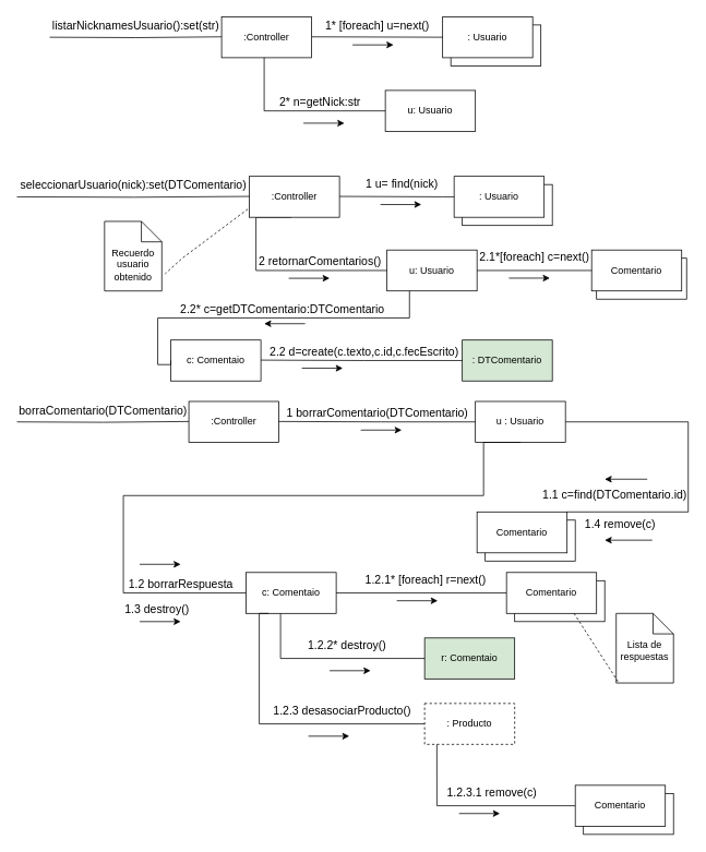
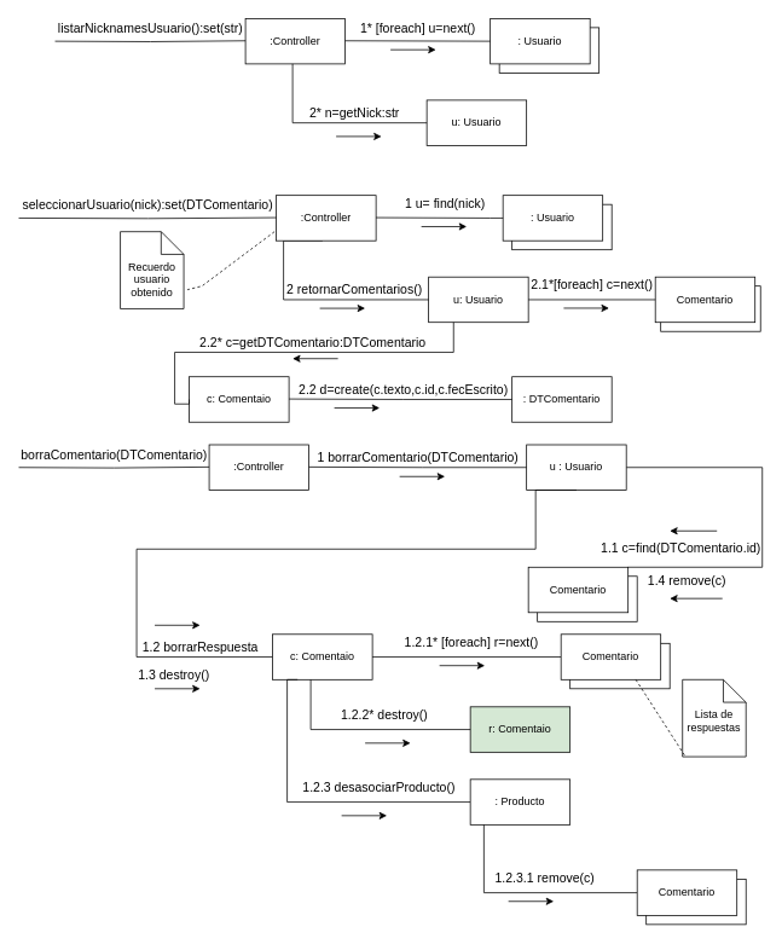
  <mxCell id="0" />
  <mxCell id="1" parent="0" />
  <mxCell id="2" value=":Controller" style="html=1;whiteSpace=wrap;" vertex="1" parent="1"><mxGeometry x="270" y="20" width="110" height="50" as="geometry" /></mxCell>
  <mxCell id="3" value="Object" style="html=1;whiteSpace=wrap;" vertex="1" parent="1"><mxGeometry x="550" y="30" width="110" height="50" as="geometry" /></mxCell>
  <mxCell id="4" value=": Usuario" style="html=1;whiteSpace=wrap;" vertex="1" parent="1"><mxGeometry x="540" y="20" width="110" height="50" as="geometry" /></mxCell>
  <mxCell id="5" value="&lt;font style=&quot;font-size: 14px;&quot;&gt;1* [foreach] u=next()&lt;/font&gt;" style="endArrow=none;html=1;endSize=12;startArrow=none;startSize=14;startFill=0;edgeStyle=orthogonalEdgeStyle;align=center;verticalAlign=bottom;endFill=0;rounded=0;entryX=0;entryY=0.5;entryDx=0;entryDy=0;" edge="1" parent="1" target="4"><mxGeometry y="3" relative="1" as="geometry"><mxPoint x="380" y="44.5" as="sourcePoint" /><mxPoint x="540" y="44.5" as="targetPoint" /></mxGeometry></mxCell>
  <mxCell id="6" value="&lt;font style=&quot;font-size: 14px;&quot;&gt;listarNicknamesUsuario():set(str&lt;/font&gt;&lt;span style=&quot;font-size: 14px; background-color: light-dark(#ffffff, var(--ge-dark-color, #121212)); color: light-dark(rgb(0, 0, 0), rgb(255, 255, 255));&quot;&gt;)&lt;/span&gt;" style="endArrow=none;html=1;endSize=12;startArrow=none;startSize=14;startFill=0;edgeStyle=orthogonalEdgeStyle;align=center;verticalAlign=bottom;endFill=0;rounded=0;" edge="1" parent="1"><mxGeometry y="3" relative="1" as="geometry"><mxPoint x="60" y="45" as="sourcePoint" /><mxPoint x="270" y="44.5" as="targetPoint" /></mxGeometry></mxCell>
  <mxCell id="7" value="u: Usuario" style="html=1;whiteSpace=wrap;" vertex="1" parent="1"><mxGeometry x="472" y="305" width="110" height="50" as="geometry" /></mxCell>
  <mxCell id="8" value="&lt;font style=&quot;font-size: 14px;&quot;&gt;2 retornarComentarios()&lt;/font&gt;" style="endArrow=none;html=1;endSize=12;startArrow=none;startSize=14;startFill=0;edgeStyle=orthogonalEdgeStyle;align=center;verticalAlign=bottom;endFill=0;rounded=0;exitX=0.5;exitY=1;exitDx=0;exitDy=0;entryX=0;entryY=0.5;entryDx=0;entryDy=0;" edge="1" parent="1" target="7"><mxGeometry x="0.388" relative="1" as="geometry"><mxPoint x="355" y="265" as="sourcePoint" /><mxPoint x="560" y="369.5" as="targetPoint" /><Array as="points"><mxPoint x="312" y="265" /><mxPoint x="312" y="330" /></Array><mxPoint as="offset" /></mxGeometry></mxCell>
  <mxCell id="9" value="" style="endArrow=classic;html=1;rounded=0;" edge="1" parent="1"><mxGeometry width="50" height="50" relative="1" as="geometry"><mxPoint x="352" y="339.5" as="sourcePoint" /><mxPoint x="402" y="339.5" as="targetPoint" /></mxGeometry></mxCell>
  <mxCell id="10" value="" style="endArrow=classic;html=1;rounded=0;" edge="1" parent="1"><mxGeometry width="50" height="50" relative="1" as="geometry"><mxPoint x="430" y="54.37" as="sourcePoint" /><mxPoint x="480" y="54.37" as="targetPoint" /></mxGeometry></mxCell>
  <mxCell id="11" value=":Controller" style="html=1;whiteSpace=wrap;" vertex="1" parent="1"><mxGeometry x="304" y="215" width="110" height="50" as="geometry" /></mxCell>
  <mxCell id="12" value="&lt;font style=&quot;font-size: 14px;&quot;&gt;seleccionarUsuario(nick):set(DTComentario)&lt;/font&gt;" style="endArrow=none;html=1;endSize=12;startArrow=none;startSize=14;startFill=0;edgeStyle=orthogonalEdgeStyle;align=center;verticalAlign=bottom;endFill=0;rounded=0;" edge="1" parent="1"><mxGeometry y="3" relative="1" as="geometry"><mxPoint y="240" as="sourcePoint" x="20" /><mxPoint x="304" y="239.5" as="targetPoint" /></mxGeometry></mxCell>
  <mxCell id="13" value="&lt;font style=&quot;font-size: 14px;&quot;&gt;1 u= find(nick)&lt;/font&gt;" style="endArrow=none;html=1;endSize=12;startArrow=none;startSize=14;startFill=0;edgeStyle=orthogonalEdgeStyle;align=center;verticalAlign=bottom;endFill=0;rounded=0;entryX=0;entryY=0.5;entryDx=0;entryDy=0;" edge="1" parent="1"><mxGeometry x="-0.393" y="5" relative="1" as="geometry"><mxPoint x="414" y="239.5" as="sourcePoint" /><mxPoint x="664" y="240" as="targetPoint" /><mxPoint as="offset" /></mxGeometry></mxCell>
  <mxCell id="14" value="Object" style="html=1;whiteSpace=wrap;" vertex="1" parent="1"><mxGeometry x="564" y="225" width="110" height="50" as="geometry" /></mxCell>
  <mxCell id="15" value=": Usuario" style="html=1;whiteSpace=wrap;" vertex="1" parent="1"><mxGeometry x="554" y="215" width="110" height="50" as="geometry" /></mxCell>
- <mxCell id="16" value="Recuerdo usuario obtenido" style="shape=note2;boundedLbl=1;whiteSpace=wrap;html=1;size=25;verticalAlign=top;align=center;" vertex="1" parent="1"><mxGeometry x="127" y="270" width="70" height="85" as="geometry" /></mxCell>
+ <mxCell id="16" value="Recuerdo usuario obtenido" style="shape=note2;boundedLbl=1;whiteSpace=wrap;html=1;size=25;verticalAlign=top;align=center;" vertex="1" parent="1"><mxGeometry x="132" y="255" width="70" height="85" as="geometry" /></mxCell>
  <mxCell id="17" value="" style="endArrow=none;dashed=1;html=1;rounded=0;entryX=1.057;entryY=0.753;entryDx=0;entryDy=0;entryPerimeter=0;" edge="1" parent="1" target="16"><mxGeometry width="50" height="50" relative="1" as="geometry"><mxPoint x="302" y="255" as="sourcePoint" /><mxPoint x="334" y="190" as="targetPoint" /><Array as="points"><mxPoint x="222" y="315" /></Array></mxGeometry></mxCell>
  <mxCell id="18" value="" style="endArrow=classic;html=1;rounded=0;" edge="1" parent="1"><mxGeometry width="50" height="50" relative="1" as="geometry"><mxPoint x="464" y="249.41" as="sourcePoint" /><mxPoint x="514" y="249.41" as="targetPoint" /></mxGeometry></mxCell>
  <mxCell id="19" value="Object" style="html=1;whiteSpace=wrap;" vertex="1" parent="1"><mxGeometry x="728" y="315" width="110" height="50" as="geometry" /></mxCell>
  <mxCell id="20" value="Comentario" style="html=1;whiteSpace=wrap;" vertex="1" parent="1"><mxGeometry x="722" y="305" width="110" height="50" as="geometry" /></mxCell>
  <mxCell id="21" value="&lt;span style=&quot;font-size: 14px;&quot;&gt;2.1*[foreach] c=next()&lt;/span&gt;" style="endArrow=none;html=1;endSize=12;startArrow=none;startSize=14;startFill=0;align=center;verticalAlign=bottom;endFill=0;rounded=0;exitX=1;exitY=0.5;exitDx=0;exitDy=0;entryX=0;entryY=0.5;entryDx=0;entryDy=0;" edge="1" parent="1" source="7" target="20"><mxGeometry y="5" relative="1" as="geometry"><mxPoint x="506" y="355" as="sourcePoint" /><mxPoint x="705" y="420" as="targetPoint" /><mxPoint as="offset" /></mxGeometry></mxCell>
  <mxCell id="22" value="c: Comentaio" style="html=1;whiteSpace=wrap;" vertex="1" parent="1"><mxGeometry x="208" y="415" width="110" height="50" as="geometry" /></mxCell>
  <mxCell id="23" value="&lt;span style=&quot;font-size: 14px;&quot;&gt;2.2* c=getDTComentario:DTComentario&lt;/span&gt;" style="endArrow=none;html=1;endSize=12;startArrow=none;startSize=14;startFill=0;align=center;verticalAlign=bottom;endFill=0;rounded=0;entryX=0;entryY=0.5;entryDx=0;entryDy=0;exitX=0.25;exitY=1;exitDx=0;exitDy=0;elbow=vertical;edgeStyle=orthogonalEdgeStyle;" edge="1" parent="1" source="7" target="22"><mxGeometry x="-0.09" relative="1" as="geometry"><mxPoint x="102" y="380" as="sourcePoint" /><mxPoint x="251" y="545" as="targetPoint" /><mxPoint x="1" as="offset" /><Array as="points"><mxPoint x="500" y="388" /><mxPoint x="192" y="388" /><mxPoint x="192" y="445" /></Array></mxGeometry></mxCell>
  <mxCell id="24" value="" style="endArrow=classic;html=1;rounded=0;" edge="1" parent="1"><mxGeometry width="50" height="50" relative="1" as="geometry"><mxPoint x="621" y="339.33" as="sourcePoint" /><mxPoint x="671" y="339.33" as="targetPoint" /></mxGeometry></mxCell>
  <mxCell id="25" value="&lt;span style=&quot;font-size: 14px;&quot;&gt;1.1 c=find(DTComentario.id)&lt;/span&gt;" style="endArrow=none;html=1;endSize=12;startArrow=none;startSize=14;startFill=0;align=center;verticalAlign=bottom;endFill=0;rounded=0;exitX=1;exitY=0.5;exitDx=0;exitDy=0;entryX=1;entryY=0;entryDx=0;entryDy=0;" edge="1" parent="1" source="30" target="33"><mxGeometry x="0.716" y="-10" relative="1" as="geometry"><mxPoint x="640" y="540" as="sourcePoint" /><mxPoint x="839" y="605" as="targetPoint" /><mxPoint as="offset" /><Array as="points"><mxPoint x="840" y="515" /><mxPoint x="840" y="625" /></Array></mxGeometry></mxCell>
  <mxCell id="26" value="" style="endArrow=classic;html=1;rounded=0;" edge="1" parent="1"><mxGeometry width="50" height="50" relative="1" as="geometry"><mxPoint x="790" y="585" as="sourcePoint" /><mxPoint x="738" y="585" as="targetPoint" /></mxGeometry></mxCell>
  <mxCell id="27" value=":Controller" style="html=1;whiteSpace=wrap;" vertex="1" parent="1"><mxGeometry x="230" y="490" width="110" height="50" as="geometry" /></mxCell>
  <mxCell id="28" value="&lt;font style=&quot;font-size: 14px;&quot;&gt;borraComentario(DTComentario&lt;/font&gt;&lt;span style=&quot;font-size: 14px; background-color: light-dark(#ffffff, var(--ge-dark-color, #121212)); color: light-dark(rgb(0, 0, 0), rgb(255, 255, 255));&quot;&gt;)&lt;/span&gt;" style="endArrow=none;html=1;endSize=12;startArrow=none;startSize=14;startFill=0;edgeStyle=orthogonalEdgeStyle;align=center;verticalAlign=bottom;endFill=0;rounded=0;" edge="1" parent="1"><mxGeometry y="3" relative="1" as="geometry"><mxPoint y="515" as="sourcePoint" x="20" /><mxPoint x="230" y="514.5" as="targetPoint" /></mxGeometry></mxCell>
  <mxCell id="29" value="&lt;font style=&quot;font-size: 14px;&quot;&gt;1 borrarComentario(DTComentario)&lt;/font&gt;" style="endArrow=none;html=1;endSize=12;startArrow=none;startSize=14;startFill=0;edgeStyle=orthogonalEdgeStyle;align=center;verticalAlign=bottom;endFill=0;rounded=0;entryX=0;entryY=0.5;entryDx=0;entryDy=0;" edge="1" parent="1"><mxGeometry x="-0.042" relative="1" as="geometry"><mxPoint x="340" y="514.5" as="sourcePoint" /><mxPoint x="590" y="515" as="targetPoint" /><mxPoint as="offset" /></mxGeometry></mxCell>
  <mxCell id="30" value="u : Usuario" style="html=1;whiteSpace=wrap;" vertex="1" parent="1"><mxGeometry x="580" y="490" width="110" height="50" as="geometry" /></mxCell>
  <mxCell id="31" value="" style="endArrow=classic;html=1;rounded=0;" edge="1" parent="1"><mxGeometry width="50" height="50" relative="1" as="geometry"><mxPoint x="440" y="525" as="sourcePoint" /><mxPoint x="490" y="525" as="targetPoint" /></mxGeometry></mxCell>
  <mxCell id="32" value="Object" style="html=1;whiteSpace=wrap;" vertex="1" parent="1"><mxGeometry x="592" y="635" width="110" height="50" as="geometry" /></mxCell>
  <mxCell id="33" value="Comentario" style="html=1;whiteSpace=wrap;" vertex="1" parent="1"><mxGeometry x="582" y="625" width="110" height="50" as="geometry" /></mxCell>
  <mxCell id="34" value="&lt;span style=&quot;font-size: 14px;&quot;&gt;1.2 borrarRespuesta&lt;/span&gt;" style="endArrow=none;html=1;endSize=12;startArrow=none;startSize=14;startFill=0;edgeStyle=orthogonalEdgeStyle;align=center;verticalAlign=bottom;endFill=0;rounded=0;entryX=0;entryY=0.5;entryDx=0;entryDy=0;exitX=0.5;exitY=1;exitDx=0;exitDy=0;" edge="1" parent="1" source="30" target="35"><mxGeometry x="0.805" relative="1" as="geometry"><mxPoint x="640" y="550" as="sourcePoint" /><mxPoint x="839" y="605" as="targetPoint" /><Array as="points"><mxPoint x="590" y="540" /><mxPoint x="590" y="605" /><mxPoint x="150" y="605" /><mxPoint x="150" y="724" /></Array><mxPoint as="offset" /></mxGeometry></mxCell>
  <mxCell id="35" value="c: Comentaio" style="html=1;whiteSpace=wrap;" vertex="1" parent="1"><mxGeometry x="300" y="699" width="110" height="50" as="geometry" /></mxCell>
  <mxCell id="36" value="" style="endArrow=classic;html=1;rounded=0;" edge="1" parent="1"><mxGeometry width="50" height="50" relative="1" as="geometry"><mxPoint x="484" y="733.52" as="sourcePoint" /><mxPoint x="534" y="733.52" as="targetPoint" /></mxGeometry></mxCell>
  <mxCell id="37" value="&lt;div style=&quot;text-align: center;&quot;&gt;&lt;span style=&quot;background-color: transparent; color: light-dark(rgb(0, 0, 0), rgb(255, 255, 255)); font-size: 14px; text-wrap-mode: nowrap;&quot;&gt;1.3 destroy()&lt;/span&gt;&lt;/div&gt;" style="text;whiteSpace=wrap;html=1;fontColor=default;" vertex="1" parent="1"><mxGeometry x="150" y="729" width="160" height="40" as="geometry" /></mxCell>
  <mxCell id="38" value="" style="endArrow=classic;html=1;rounded=0;" edge="1" parent="1"><mxGeometry width="50" height="50" relative="1" as="geometry"><mxPoint x="170" y="759" as="sourcePoint" /><mxPoint x="220" y="759" as="targetPoint" /></mxGeometry></mxCell>
  <mxCell id="39" value="" style="endArrow=classic;html=1;rounded=0;" edge="1" parent="1"><mxGeometry width="50" height="50" relative="1" as="geometry"><mxPoint x="170" y="689" as="sourcePoint" /><mxPoint x="220" y="689" as="targetPoint" /></mxGeometry></mxCell>
  <mxCell id="40" value="&lt;span style=&quot;font-size: 14px;&quot;&gt;1.2.1*&amp;nbsp;&lt;/span&gt;&lt;span style=&quot;font-size: 14px;&quot;&gt;[foreach] r=next()&lt;/span&gt;&lt;span style=&quot;font-size: 14px;&quot;&gt;&amp;nbsp;&lt;/span&gt;" style="endArrow=none;html=1;endSize=12;startArrow=none;startSize=14;startFill=0;align=center;verticalAlign=bottom;endFill=0;rounded=0;entryX=0;entryY=0.5;entryDx=0;entryDy=0;exitX=1;exitY=0.5;exitDx=0;exitDy=0;" edge="1" parent="1" source="35" target="42"><mxGeometry x="0.071" y="5" relative="1" as="geometry"><mxPoint x="374" y="749" as="sourcePoint" /><mxPoint x="573" y="804" as="targetPoint" /><mxPoint as="offset" /></mxGeometry></mxCell>
  <mxCell id="41" value="Object" style="html=1;whiteSpace=wrap;" vertex="1" parent="1"><mxGeometry x="628" y="709" width="110" height="50" as="geometry" /></mxCell>
  <mxCell id="42" value="Comentario" style="html=1;whiteSpace=wrap;" vertex="1" parent="1"><mxGeometry x="618" y="699" width="110" height="50" as="geometry" /></mxCell>
  <mxCell id="43" value="&lt;span style=&quot;font-size: 14px;&quot;&gt;1.2.2* destroy()&lt;/span&gt;" style="endArrow=none;html=1;endSize=12;startArrow=none;startSize=14;startFill=0;edgeStyle=orthogonalEdgeStyle;align=center;verticalAlign=bottom;endFill=0;rounded=0;entryX=0;entryY=0.5;entryDx=0;entryDy=0;" edge="1" parent="1"><mxGeometry x="0.071" y="5" relative="1" as="geometry"><mxPoint x="342" y="749" as="sourcePoint" /><mxPoint x="541" y="804" as="targetPoint" /><Array as="points"><mxPoint x="342" y="804" /></Array><mxPoint as="offset" /></mxGeometry></mxCell>
  <mxCell id="44" value="r: Comentaio" style="html=1;whiteSpace=wrap;fillColor=#d5e8d4;" vertex="1" parent="1"><mxGeometry x="518" y="779" width="110" height="50" as="geometry" /></mxCell>
  <mxCell id="45" value="" style="endArrow=classic;html=1;rounded=0;" edge="1" parent="1"><mxGeometry width="50" height="50" relative="1" as="geometry"><mxPoint x="402" y="819" as="sourcePoint" /><mxPoint x="452" y="819" as="targetPoint" /></mxGeometry></mxCell>
  <mxCell id="46" value="Lista de respuestas" style="shape=note2;boundedLbl=1;whiteSpace=wrap;html=1;size=25;verticalAlign=top;align=center;" vertex="1" parent="1"><mxGeometry x="752" y="749" width="70" height="85" as="geometry" /></mxCell>
  <mxCell id="47" value="" style="endArrow=none;dashed=1;html=1;rounded=0;exitX=0.75;exitY=1;exitDx=0;exitDy=0;entryX=0.043;entryY=0.995;entryDx=0;entryDy=0;entryPerimeter=0;" edge="1" parent="1" source="42" target="46"><mxGeometry width="50" height="50" relative="1" as="geometry"><mxPoint x="1301" y="674" as="sourcePoint" /><mxPoint x="1220" y="564" as="targetPoint" /></mxGeometry></mxCell>
  <mxCell id="48" value="u: Usuario" style="html=1;whiteSpace=wrap;" vertex="1" parent="1"><mxGeometry x="470" y="110" width="110" height="50" as="geometry" /></mxCell>
  <mxCell id="49" value="&lt;font style=&quot;font-size: 14px;&quot;&gt;2* n=getNick:str&lt;/font&gt;" style="endArrow=none;html=1;endSize=12;startArrow=none;startSize=14;startFill=0;edgeStyle=orthogonalEdgeStyle;align=center;verticalAlign=bottom;endFill=0;rounded=0;exitX=0.5;exitY=1;exitDx=0;exitDy=0;entryX=0;entryY=0.5;entryDx=0;entryDy=0;" edge="1" parent="1" target="48"><mxGeometry x="0.249" relative="1" as="geometry"><mxPoint x="322" y="70" as="sourcePoint" /><mxPoint x="527" y="174.5" as="targetPoint" /><Array as="points"><mxPoint x="322" y="135" /></Array><mxPoint as="offset" /></mxGeometry></mxCell>
  <mxCell id="50" value="" style="endArrow=classic;html=1;rounded=0;" edge="1" parent="1"><mxGeometry width="50" height="50" relative="1" as="geometry"><mxPoint x="370" y="150" as="sourcePoint" /><mxPoint x="420" y="150" as="targetPoint" /></mxGeometry></mxCell>
  <mxCell id="51" value="&lt;font style=&quot;font-size: 14px;&quot;&gt;2.2 d=create(c.texto,c.id,c.fecEscrito)&lt;/font&gt;" style="endArrow=none;html=1;endSize=12;startArrow=none;startSize=14;startFill=0;edgeStyle=orthogonalEdgeStyle;align=center;verticalAlign=bottom;endFill=0;rounded=0;entryX=0;entryY=0.5;entryDx=0;entryDy=0;" edge="1" parent="1"><mxGeometry x="-0.002" relative="1" as="geometry"><mxPoint x="318" y="439.5" as="sourcePoint" /><mxPoint x="568" y="440" as="targetPoint" /><mxPoint x="1" as="offset" /></mxGeometry></mxCell>
  <mxCell id="52" value="" style="endArrow=classic;html=1;rounded=0;" edge="1" parent="1"><mxGeometry width="50" height="50" relative="1" as="geometry"><mxPoint x="368" y="449.41" as="sourcePoint" /><mxPoint x="418" y="449.41" as="targetPoint" /></mxGeometry></mxCell>
- <mxCell id="53" value=": DTComentario" style="html=1;whiteSpace=wrap;fillColor=#d5e8d4;" vertex="1" parent="1"><mxGeometry x="564" y="415" width="110" height="50" as="geometry" /></mxCell>
+ <mxCell id="53" value=": DTComentario" style="html=1;whiteSpace=wrap;" vertex="1" parent="1"><mxGeometry x="564" y="415" width="110" height="50" as="geometry" /></mxCell>
  <mxCell id="54" value="" style="endArrow=classic;html=1;rounded=0;" edge="1" parent="1"><mxGeometry width="50" height="50" relative="1" as="geometry"><mxPoint x="372" y="395" as="sourcePoint" /><mxPoint x="322" y="395" as="targetPoint" /></mxGeometry></mxCell>
  <mxCell id="55" value="&lt;div style=&quot;text-align: center;&quot;&gt;&lt;span style=&quot;font-size: 14px; text-wrap-mode: nowrap;&quot;&gt;1.4 remove(c)&lt;/span&gt;&lt;/div&gt;" style="text;whiteSpace=wrap;html=1;fontColor=default;" vertex="1" parent="1"><mxGeometry x="712" y="625" width="118" height="40" as="geometry" /></mxCell>
  <mxCell id="56" value="" style="endArrow=classic;html=1;rounded=0;" edge="1" parent="1"><mxGeometry width="50" height="50" relative="1" as="geometry"><mxPoint x="796" y="659.5" as="sourcePoint" /><mxPoint x="738" y="659.5" as="targetPoint" /></mxGeometry></mxCell>
  <mxCell id="57" value="&lt;span style=&quot;font-size: 14px;&quot;&gt;1.2.3 desasociarProducto()&lt;/span&gt;" style="endArrow=none;html=1;endSize=12;startArrow=none;startSize=14;startFill=0;edgeStyle=orthogonalEdgeStyle;align=center;verticalAlign=bottom;endFill=0;rounded=0;entryX=0;entryY=0.5;entryDx=0;entryDy=0;exitX=0.25;exitY=1;exitDx=0;exitDy=0;" edge="1" parent="1" source="35" target="58"><mxGeometry x="0.415" y="5" relative="1" as="geometry"><mxPoint x="316" y="829" as="sourcePoint" /><mxPoint x="515" y="884" as="targetPoint" /><Array as="points"><mxPoint x="316" y="749" /><mxPoint x="316" y="884" /></Array><mxPoint as="offset" /></mxGeometry></mxCell>
- <mxCell id="58" value=": Producto" style="html=1;whiteSpace=wrap;dashed=1;" vertex="1" parent="1"><mxGeometry x="518" y="859" width="110" height="50" as="geometry" /></mxCell>
+ <mxCell id="58" value=": Producto" style="html=1;whiteSpace=wrap;" vertex="1" parent="1"><mxGeometry x="518" y="859" width="110" height="50" as="geometry" /></mxCell>
  <mxCell id="59" value="" style="endArrow=classic;html=1;rounded=0;" edge="1" parent="1"><mxGeometry width="50" height="50" relative="1" as="geometry"><mxPoint x="376" y="899" as="sourcePoint" /><mxPoint x="426" y="899" as="targetPoint" /></mxGeometry></mxCell>
  <mxCell id="60" value="&lt;span style=&quot;font-size: 14px;&quot;&gt;1.2.3.1 remove(c)&lt;/span&gt;" style="endArrow=none;html=1;endSize=12;startArrow=none;startSize=14;startFill=0;align=center;verticalAlign=bottom;endFill=0;rounded=0;exitX=0.136;exitY=1;exitDx=0;exitDy=0;entryX=0;entryY=0.5;entryDx=0;entryDy=0;exitPerimeter=0;" edge="1" parent="1" source="58" target="63"><mxGeometry x="0.164" y="5" relative="1" as="geometry"><mxPoint x="480" y="984" as="sourcePoint" /><mxPoint x="619" y="1074" as="targetPoint" /><mxPoint as="offset" /><Array as="points"><mxPoint x="533" y="984" /></Array></mxGeometry></mxCell>
  <mxCell id="61" value="" style="endArrow=classic;html=1;rounded=0;" edge="1" parent="1"><mxGeometry width="50" height="50" relative="1" as="geometry"><mxPoint x="560" y="993.5" as="sourcePoint" /><mxPoint x="610" y="993.5" as="targetPoint" /></mxGeometry></mxCell>
  <mxCell id="62" value="Object" style="html=1;whiteSpace=wrap;" vertex="1" parent="1"><mxGeometry x="712" y="969" width="110" height="50" as="geometry" /></mxCell>
  <mxCell id="63" value="Comentario" style="html=1;whiteSpace=wrap;" vertex="1" parent="1"><mxGeometry x="702" y="959" width="110" height="50" as="geometry" /></mxCell>
